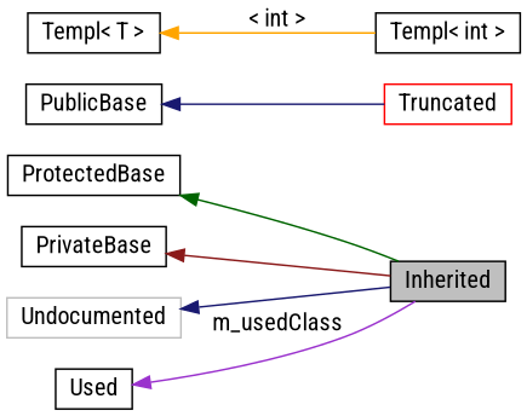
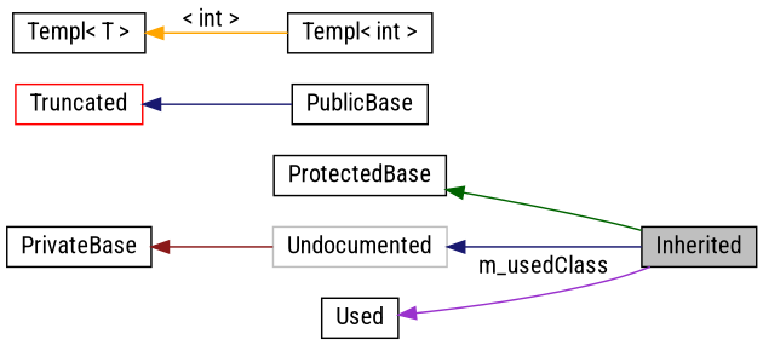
  digraph {
    fontname="Roboto Condensed"
    rankdir=LR
    node [fontname="Roboto Condensed" fontsize=14 shape=box color=black]
    edge [color=midnightblue dir=back fontname="Roboto Condensed" fontsize=14 labelfontname=Helvetica labelfontsize=14 style=solid]
    n1 [fillcolor=grey75 fontcolor=black height=0.2 label=Inherited style=filled width=0.4 color=""]
    n2 [height=0.2 label=PublicBase width=0.4]
    n3 [color=red height=0.2 label=Truncated width=0.4]
    n4 [height=0.2 label=ProtectedBase width=0.4]
    n5 [height=0.2 label=PrivateBase width=0.4]
    n6 [color=grey75 height=0.2 label=Undocumented width=0.4]
    n7 [height=0.2 label="Templ< int >" width=0.4]
    n8 [height=0.2 label="Templ< T >" width=0.4]
    n9 [height=0.2 label=Used width=0.4]
-   n2 -> n3
+   n3 -> n2
    n4 -> n1 [color=darkgreen]
-   n5 -> n1 [color=firebrick4]
+   n5 -> n6 [color=firebrick4]
    n6 -> n1
    n8 -> n7 [color=orange label="< int >"]
    n9 -> n1 [color=darkorchid3 label=m_usedClass]
  }
